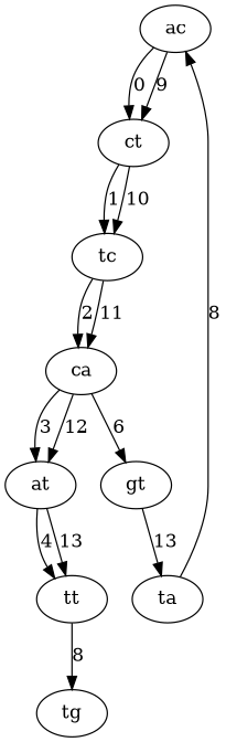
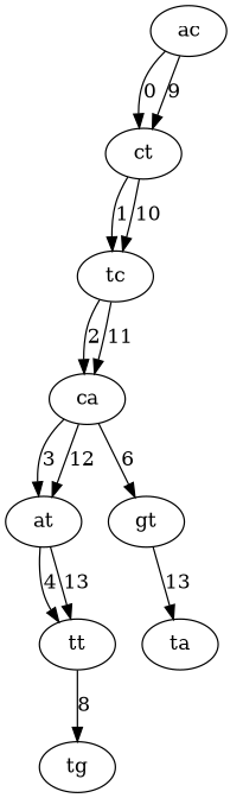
  digraph {
    rankdir=TB
    edge [color=black]
    ac
    ct
    tc
    ca
    at
    gt
    tt
    tg
    ta
    ac -> ct [label=0]
    ac -> ct [label=9]
    ct -> tc [label=1]
    ct -> tc [label=10]
    tc -> ca [label=2]
    tc -> ca [label=11]
    ca -> at [label=3]
    ca -> at [label=12]
    ca -> gt [label=6]
    at -> tt [label=4]
    at -> tt [label=13]
    gt -> ta [label=13]
    tt -> tg [label=8]
-   ta -> ac [label=8]
  }
